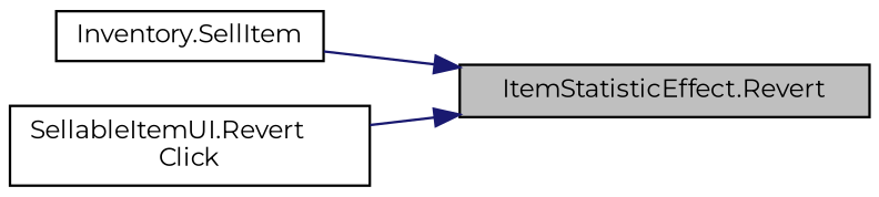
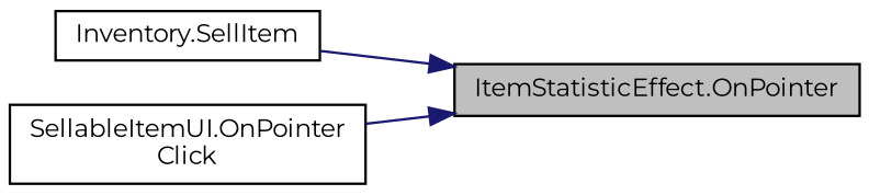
  digraph {
    fontname=Montserrat
    rankdir=RL
    node [color=black fillcolor=white fontname=Montserrat fontsize=10 shape=record style=filled]
    edge [color=midnightblue dir=back fontname=Montserrat fontsize=10 labelfontname=Helvetica labelfontsize=10 style=solid]
-   n1 [fillcolor=grey75 fontcolor=black height=0.2 label="ItemStatisticEffect.Revert" width=0.4]
+   n1 [fillcolor=grey75 fontcolor=black height=0.2 label="ItemStatisticEffect.OnPointer" width=0.4]
    n2 [height=0.2 label="Inventory.SellItem" width=0.4]
-   n3 [height=0.2 label="SellableItemUI.Revert\lClick" width=0.4]
+   n3 [height=0.2 label="SellableItemUI.OnPointer\lClick" width=0.4]
    n1 -> n2
    n1 -> n3
  }
